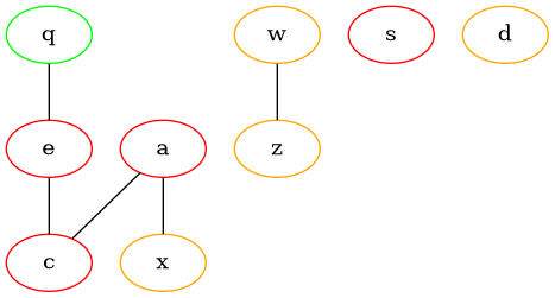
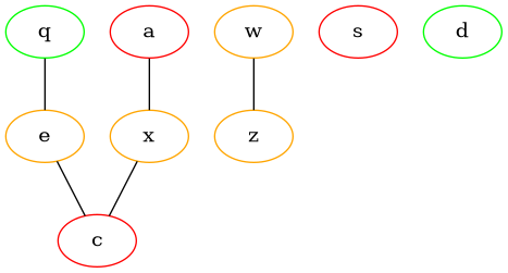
  graph {
    node [color=red]
    q [color=green]
-   e
+   e [color=orange]
    w [color=orange]
    z [color=orange]
    c
    a
    x [color=orange]
    s
-   d [color=orange]
+   d [color=green]
    q -- e
    e -- c
    w -- z
-   a -- c
+   x -- c
    a -- x
  }
